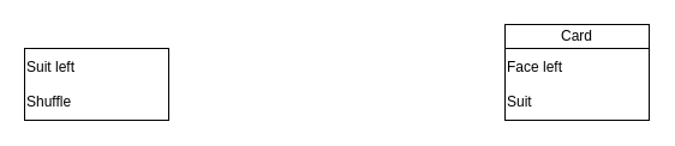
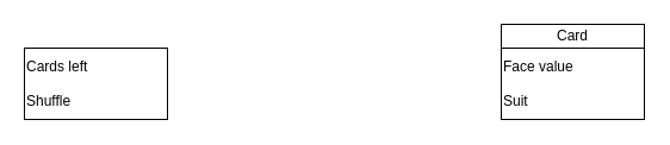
  <mxCell id="0" />
  <mxCell id="1" parent="0" />
  <mxCell id="2" value="" style="group" vertex="1" connectable="0" parent="1"><mxGeometry x="420" y="20" width="120" height="80" as="geometry" /></mxCell>
  <mxCell id="3" value="Card" style="rounded=0;whiteSpace=wrap;html=1;" vertex="1" parent="2"><mxGeometry width="120" height="20" as="geometry" /></mxCell>
- <mxCell id="4" value="&lt;div align=&quot;left&quot;&gt;Face left&lt;br&gt;&lt;/div&gt;&lt;div align=&quot;left&quot;&gt;&lt;br&gt;&lt;/div&gt;&lt;div align=&quot;left&quot;&gt;Suit&lt;br&gt;&lt;/div&gt;" style="rounded=0;whiteSpace=wrap;html=1;align=left;" vertex="1" parent="2"><mxGeometry y="20" width="120" height="60" as="geometry" /></mxCell>
+ <mxCell id="4" value="&lt;div align=&quot;left&quot;&gt;Face value&lt;br&gt;&lt;/div&gt;&lt;div align=&quot;left&quot;&gt;&lt;br&gt;&lt;/div&gt;&lt;div align=&quot;left&quot;&gt;Suit&lt;br&gt;&lt;/div&gt;" style="rounded=0;whiteSpace=wrap;html=1;align=left;" vertex="1" parent="2"><mxGeometry y="20" width="120" height="60" as="geometry" /></mxCell>
  <mxCell id="5" value="" style="group" vertex="1" connectable="0" parent="1"><mxGeometry x="20" y="20" width="120" height="80" as="geometry" /></mxCell>
- <mxCell id="6" value="&lt;div&gt;Suit left&lt;/div&gt;&lt;div&gt;&lt;br&gt;&lt;/div&gt;&lt;div&gt;Shuffle&lt;br&gt;&lt;/div&gt;" style="rounded=0;whiteSpace=wrap;html=1;align=left;" vertex="1" parent="5"><mxGeometry y="20" width="120" height="60" as="geometry" /></mxCell>
+ <mxCell id="6" value="&lt;div&gt;Cards left&lt;/div&gt;&lt;div&gt;&lt;br&gt;&lt;/div&gt;&lt;div&gt;Shuffle&lt;br&gt;&lt;/div&gt;" style="rounded=0;whiteSpace=wrap;html=1;align=left;" vertex="1" parent="5"><mxGeometry y="20" width="120" height="60" as="geometry" /></mxCell>
